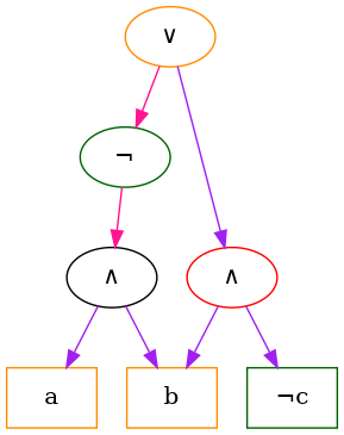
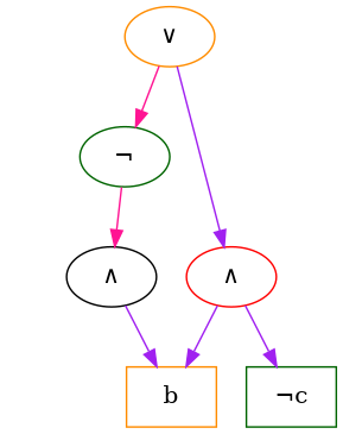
  digraph {
    node [color=darkorange]
    edge [color=purple]
-   n1 [label=a shape=box]
    n2 [label=b shape=box]
    n3 [label="¬c" shape=box color=darkgreen]
    n4 [label="∧" color=black]
    n5 [label="¬" color=darkgreen]
    n6 [label="∧" color=red]
    n7 [label="∨"]
    subgraph sub_1 {
      rank=same
-     n1
      n2
      n3
    }
-   n4 -> n1
    n4 -> n2
    n5 -> n4 [color=deeppink]
    n6 -> n2
    n6 -> n3
    n7 -> n5 [color=deeppink]
    n7 -> n6
  }
